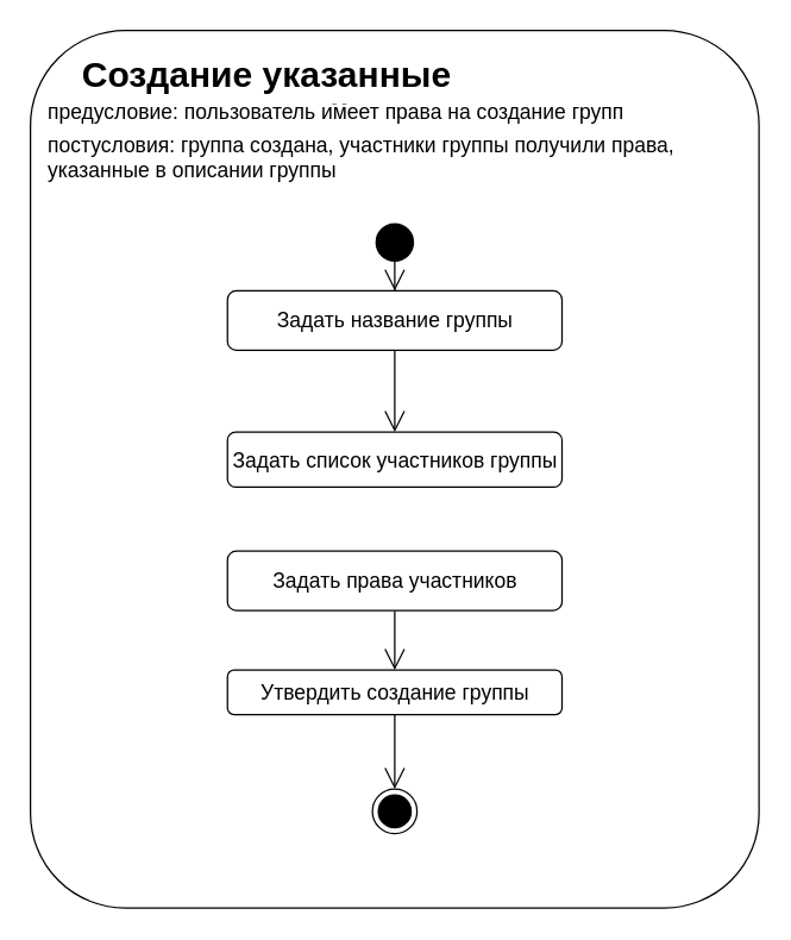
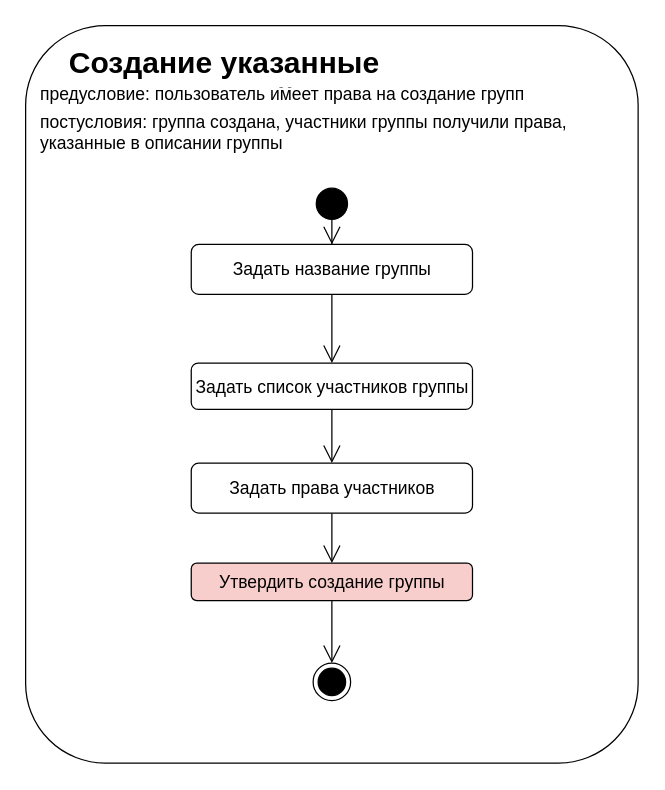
  <mxCell id="0" />
  <mxCell id="1" parent="0" />
  <mxCell id="2" value="" style="rounded=1;whiteSpace=wrap;html=1;strokeColor=#000000;arcSize=13;" vertex="1" parent="1"><mxGeometry x="20" y="20" width="490" height="590" as="geometry" /></mxCell>
  <mxCell id="3" value="&lt;h1&gt;Создание указанные пользователей&lt;/h1&gt;" style="text;html=1;strokeColor=none;fillColor=none;spacing=5;spacingTop=-20;whiteSpace=wrap;overflow=hidden;rounded=0;" vertex="1" parent="1"><mxGeometry x="50" y="30" width="420" height="40" as="geometry" /></mxCell>
  <mxCell id="4" value="предусловие: пользователь имеет права на создание групп" style="text;html=1;strokeColor=none;fillColor=none;align=left;verticalAlign=middle;whiteSpace=wrap;rounded=0;fontSize=14;" vertex="1" parent="1"><mxGeometry x="30" y="60" width="430" height="30" as="geometry" /></mxCell>
  <mxCell id="5" value="постусловия: группа создана, участники группы получили права, указанные в описании группы" style="text;html=1;strokeColor=none;fillColor=none;align=left;verticalAlign=middle;whiteSpace=wrap;rounded=0;fontSize=14;" vertex="1" parent="1"><mxGeometry x="30" y="90" width="430" height="30" as="geometry" /></mxCell>
  <mxCell id="6" style="edgeStyle=orthogonalEdgeStyle;rounded=0;orthogonalLoop=1;jettySize=auto;html=1;fontSize=14;strokeColor=#000000;endArrow=open;endFill=0;startSize=6;endSize=12;" edge="1" parent="1" source="7" target="9"><mxGeometry relative="1" as="geometry" /></mxCell>
  <mxCell id="7" value="" style="ellipse;whiteSpace=wrap;html=1;aspect=fixed;fontSize=14;strokeColor=#000000;align=left;fillColor=#000000;" vertex="1" parent="1"><mxGeometry x="252.5" y="150" width="25" height="25" as="geometry" /></mxCell>
  <mxCell id="8" style="edgeStyle=orthogonalEdgeStyle;rounded=0;orthogonalLoop=1;jettySize=auto;html=1;fontSize=14;endArrow=open;endFill=0;startSize=6;endSize=12;strokeColor=#000000;" edge="1" parent="1" source="9" target="11"><mxGeometry relative="1" as="geometry" /></mxCell>
  <mxCell id="9" value="Задать название группы" style="rounded=1;whiteSpace=wrap;html=1;fontSize=14;strokeColor=#000000;align=center;" vertex="1" parent="1"><mxGeometry x="152.5" y="195" width="225" height="40" as="geometry" /></mxCell>
+ <mxCell id="10" style="edgeStyle=orthogonalEdgeStyle;rounded=0;orthogonalLoop=1;jettySize=auto;html=1;fontSize=14;endArrow=open;endFill=0;startSize=6;endSize=12;strokeColor=#000000;" edge="1" parent="1" source="11" target="13"><mxGeometry relative="1" as="geometry" /></mxCell>
  <mxCell id="11" value="Задать список участников группы" style="rounded=1;whiteSpace=wrap;html=1;fontSize=14;strokeColor=#000000;align=center;" vertex="1" parent="1"><mxGeometry x="152.5" y="290" width="225" height="37" as="geometry" /></mxCell>
  <mxCell id="12" style="edgeStyle=orthogonalEdgeStyle;rounded=0;orthogonalLoop=1;jettySize=auto;html=1;fontSize=14;endArrow=open;endFill=0;startSize=6;endSize=12;strokeColor=#000000;" edge="1" parent="1" source="13" target="15"><mxGeometry relative="1" as="geometry"><mxPoint x="265" y="420" as="targetPoint" /></mxGeometry></mxCell>
  <mxCell id="13" value="Задать права участников" style="rounded=1;whiteSpace=wrap;html=1;fontSize=14;strokeColor=#000000;align=center;spacingTop=0;spacingBottom=0;spacing=2;" vertex="1" parent="1"><mxGeometry x="152.5" y="370" width="225" height="40" as="geometry" /></mxCell>
  <mxCell id="14" style="edgeStyle=orthogonalEdgeStyle;rounded=0;orthogonalLoop=1;jettySize=auto;html=1;fontSize=14;endArrow=open;endFill=0;startSize=6;endSize=12;strokeColor=#000000;" edge="1" parent="1" source="15" target="16"><mxGeometry relative="1" as="geometry" /></mxCell>
- <mxCell id="15" value="Утвердить создание группы" style="rounded=1;whiteSpace=wrap;html=1;fontSize=14;strokeColor=#000000;align=center;" vertex="1" parent="1"><mxGeometry x="152.5" y="450" width="225" height="30" as="geometry" /></mxCell>
+ <mxCell id="15" value="Утвердить создание группы" style="rounded=1;whiteSpace=wrap;html=1;fontSize=14;strokeColor=#000000;align=center;fillColor=#f8cecc;" vertex="1" parent="1"><mxGeometry x="152.5" y="450" width="225" height="30" as="geometry" /></mxCell>
  <mxCell id="16" value="" style="ellipse;html=1;shape=endState;fillColor=#000000;strokeColor=#000000;fontSize=14;align=center;" vertex="1" parent="1"><mxGeometry x="250" y="530" width="30" height="30" as="geometry" /></mxCell>
